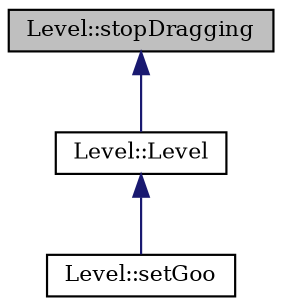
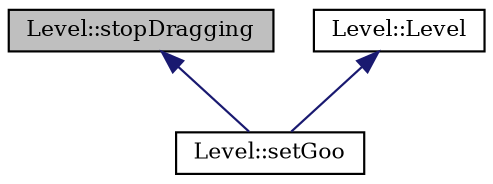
  digraph {
    fontname="DejaVu Serif"
    rankdir=TB
    node [color=black fillcolor=white fontname="DejaVu Serif" fontsize=10 shape=record style=filled]
    edge [color=midnightblue dir=back fontname="DejaVu Serif" fontsize=10 labelfontname=Helvetica labelfontsize=10 style=solid]
    n1 [fillcolor=grey75 fontcolor=black height=0.2 label="Level::stopDragging" width=0.4]
    n2 [height=0.2 label="Level::setGoo" width=0.4]
    n3 [height=0.2 label="Level::Level" width=0.4]
-   n1 -> n3
+   n1 -> n2
    n3 -> n2
  }
